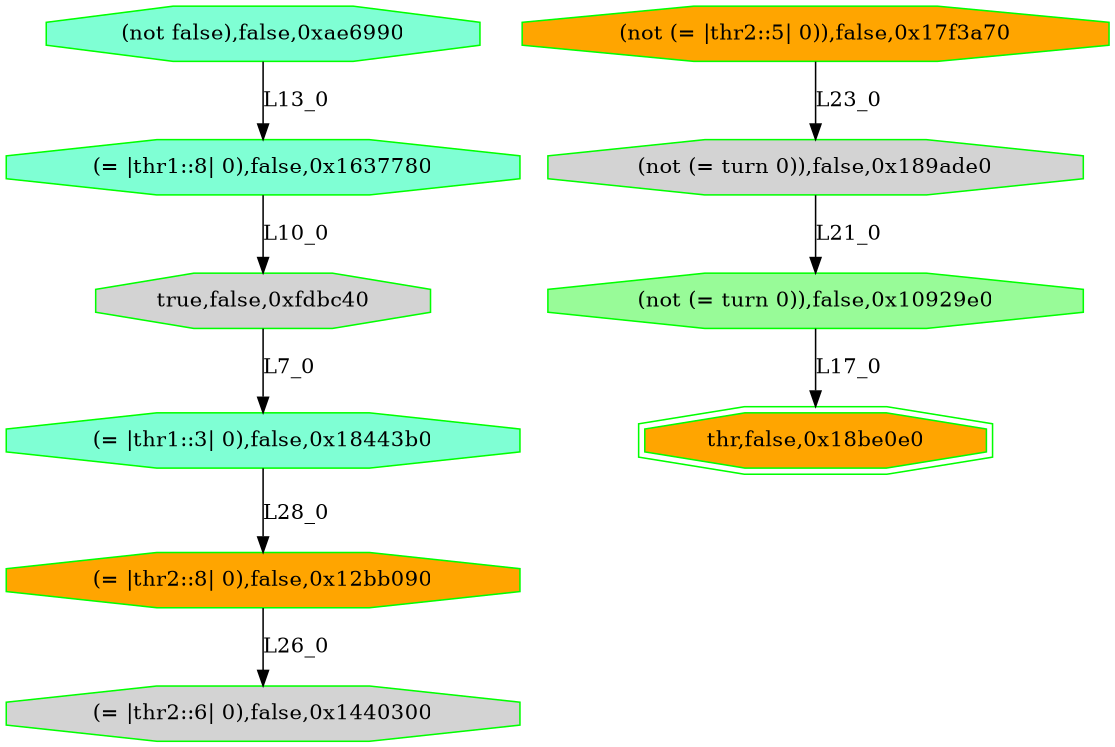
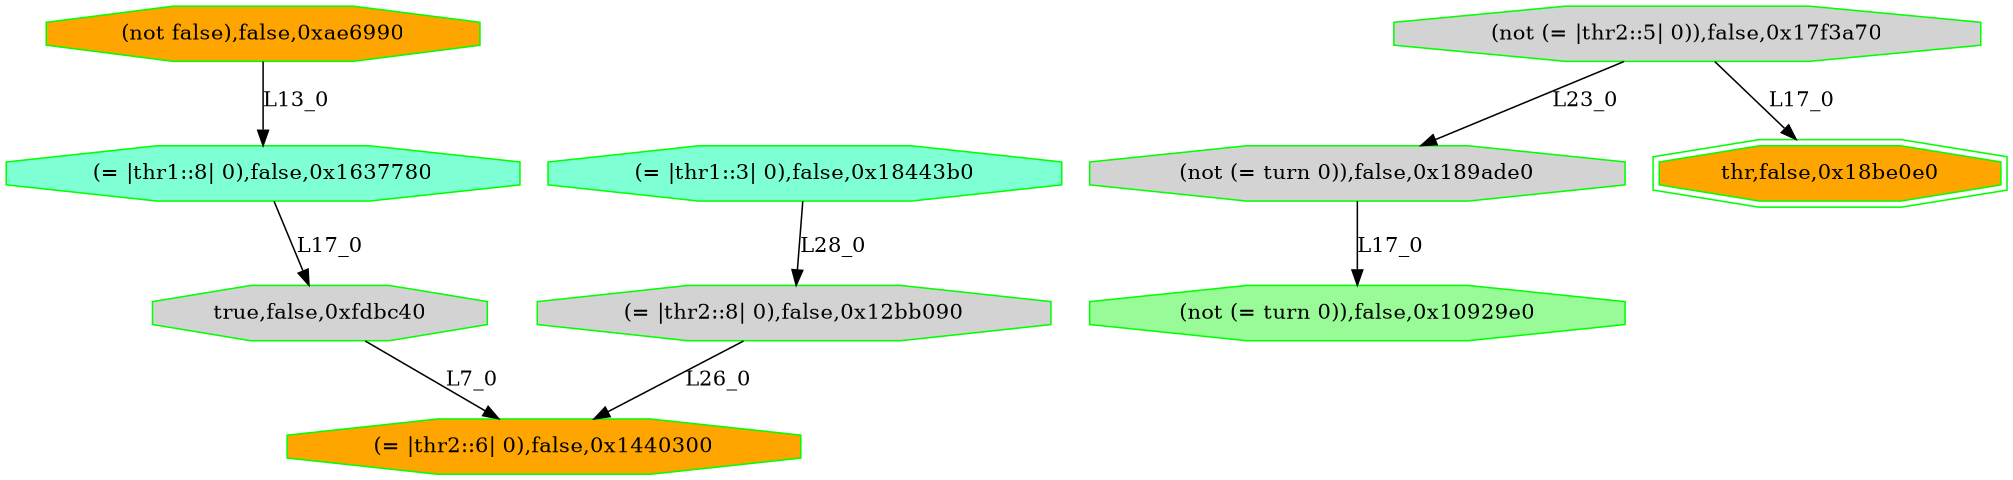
  digraph {
    node [color=green fillcolor=orange shape=octagon style=filled]
-   n1 [fillcolor=aquamarine label="(not false),false,0xae6990"]
+   n1 [label="(not false),false,0xae6990"]
    n2 [fillcolor=aquamarine label="(= |thr1::8| 0),false,0x1637780"]
    n3 [fillcolor=lightgrey label="true,false,0xfdbc40"]
    n4 [fillcolor=aquamarine label="(= |thr1::3| 0),false,0x18443b0"]
-   n5 [label="(= |thr2::8| 0),false,0x12bb090"]
-   n6 [fillcolor=lightgrey label="(= |thr2::6| 0),false,0x1440300"]
-   n7 [label="(not (= |thr2::5| 0)),false,0x17f3a70"]
+   n5 [fillcolor=lightgrey label="(= |thr2::8| 0),false,0x12bb090"]
+   n6 [label="(= |thr2::6| 0),false,0x1440300"]
+   n7 [fillcolor=lightgrey label="(not (= |thr2::5| 0)),false,0x17f3a70"]
    n8 [fillcolor=lightgrey label="(not (= turn 0)),false,0x189ade0"]
    n9 [fillcolor=palegreen label="(not (= turn 0)),false,0x10929e0"]
    n10 [label="thr,false,0x18be0e0" shape=doubleoctagon]
    n1 -> n2 [label=L13_0]
-   n2 -> n3 [label=L10_0]
-   n3 -> n4 [label=L7_0]
+   n2 -> n3 [label=L17_0]
+   n3 -> n6 [label=L7_0]
    n4 -> n5 [label=L28_0]
    n5 -> n6 [label=L26_0]
    n7 -> n8 [label=L23_0]
-   n8 -> n9 [label=L21_0]
-   n9 -> n10 [label=L17_0]
+   n8 -> n9 [label=L17_0]
+   n7 -> n10 [label=L17_0]
  }
